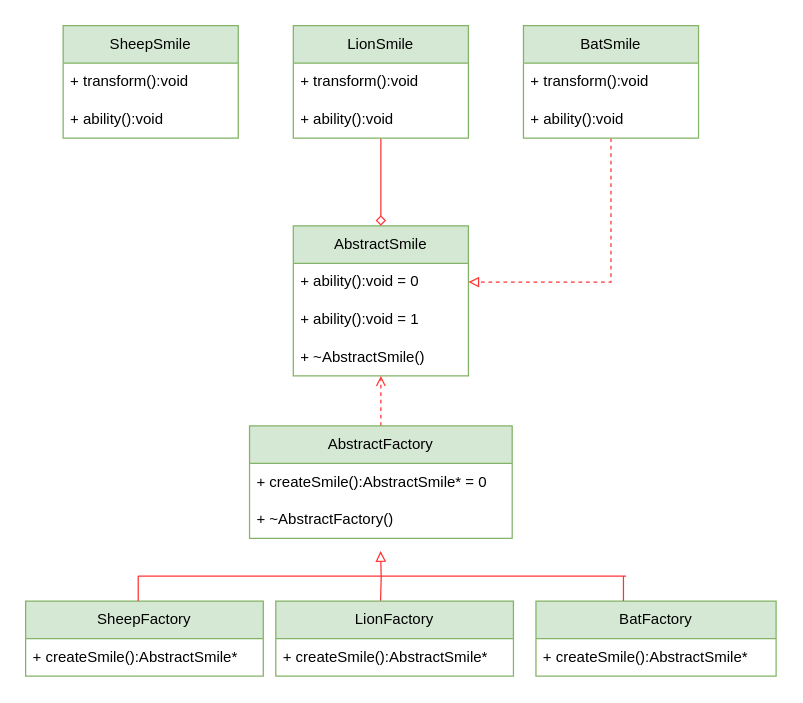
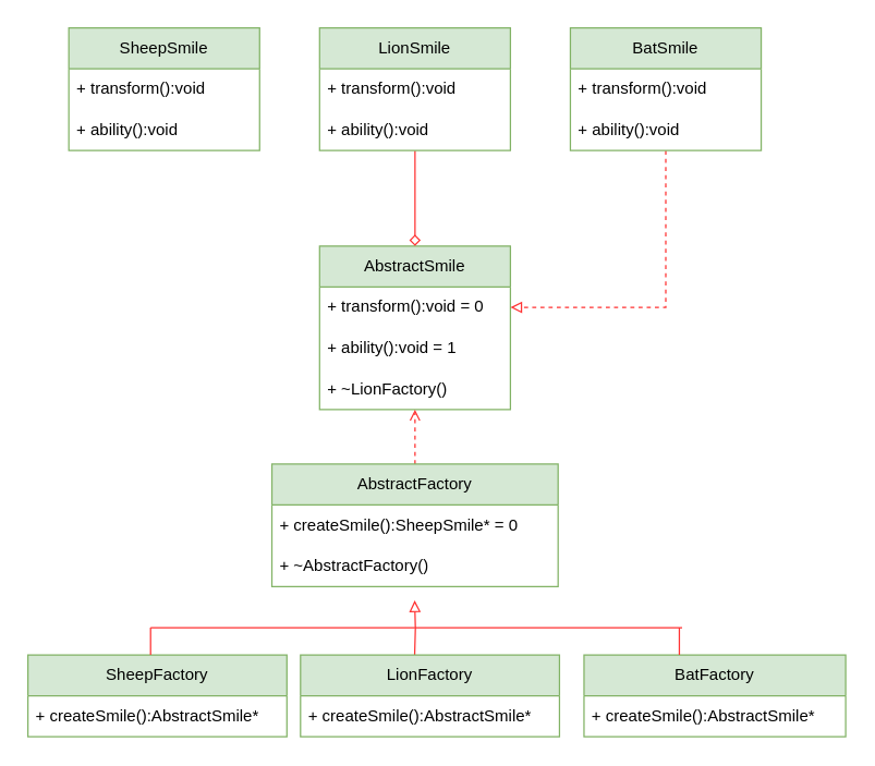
  <mxCell id="0" />
  <mxCell id="1" parent="0" />
  <mxCell id="2" value="AbstractSmile" style="swimlane;fontStyle=0;childLayout=stackLayout;horizontal=1;startSize=30;horizontalStack=0;resizeParent=1;resizeParentMax=0;resizeLast=0;collapsible=1;marginBottom=0;whiteSpace=wrap;html=1;fillColor=#d5e8d4;strokeColor=#82b366;" vertex="1" parent="1"><mxGeometry x="234" y="180" width="140" height="120" as="geometry"><mxRectangle x="344" y="800" width="120" height="30" as="alternateBounds" /></mxGeometry></mxCell>
- <mxCell id="3" value="+ ability():void = 0" style="text;strokeColor=none;fillColor=none;align=left;verticalAlign=middle;spacingLeft=4;spacingRight=4;overflow=hidden;points=[[0,0.5],[1,0.5]];portConstraint=eastwest;rotatable=0;whiteSpace=wrap;html=1;" vertex="1" parent="2"><mxGeometry y="30" width="140" height="30" as="geometry" /></mxCell>
+ <mxCell id="3" value="+ transform():void = 0" style="text;strokeColor=none;fillColor=none;align=left;verticalAlign=middle;spacingLeft=4;spacingRight=4;overflow=hidden;points=[[0,0.5],[1,0.5]];portConstraint=eastwest;rotatable=0;whiteSpace=wrap;html=1;" vertex="1" parent="2"><mxGeometry y="30" width="140" height="30" as="geometry" /></mxCell>
  <mxCell id="4" value="+ ability():void = 1" style="text;strokeColor=none;fillColor=none;align=left;verticalAlign=middle;spacingLeft=4;spacingRight=4;overflow=hidden;points=[[0,0.5],[1,0.5]];portConstraint=eastwest;rotatable=0;whiteSpace=wrap;html=1;" vertex="1" parent="2"><mxGeometry y="60" width="140" height="30" as="geometry" /></mxCell>
- <mxCell id="5" value="+ ~AbstractSmile()" style="text;strokeColor=none;fillColor=none;align=left;verticalAlign=middle;spacingLeft=4;spacingRight=4;overflow=hidden;points=[[0,0.5],[1,0.5]];portConstraint=eastwest;rotatable=0;whiteSpace=wrap;html=1;" vertex="1" parent="2"><mxGeometry y="90" width="140" height="30" as="geometry" /></mxCell>
+ <mxCell id="5" value="+ ~LionFactory()" style="text;strokeColor=none;fillColor=none;align=left;verticalAlign=middle;spacingLeft=4;spacingRight=4;overflow=hidden;points=[[0,0.5],[1,0.5]];portConstraint=eastwest;rotatable=0;whiteSpace=wrap;html=1;" vertex="1" parent="2"><mxGeometry y="90" width="140" height="30" as="geometry" /></mxCell>
  <mxCell id="6" value="SheepSmile" style="swimlane;fontStyle=0;childLayout=stackLayout;horizontal=1;startSize=30;horizontalStack=0;resizeParent=1;resizeParentMax=0;resizeLast=0;collapsible=1;marginBottom=0;whiteSpace=wrap;html=1;fillColor=#d5e8d4;strokeColor=#82b366;" vertex="1" parent="1"><mxGeometry x="50" y="20" width="140" height="90" as="geometry"><mxRectangle x="344" y="800" width="120" height="30" as="alternateBounds" /></mxGeometry></mxCell>
  <mxCell id="7" value="+ transform():void&amp;nbsp;" style="text;strokeColor=none;fillColor=none;align=left;verticalAlign=middle;spacingLeft=4;spacingRight=4;overflow=hidden;points=[[0,0.5],[1,0.5]];portConstraint=eastwest;rotatable=0;whiteSpace=wrap;html=1;" vertex="1" parent="6"><mxGeometry y="30" width="140" height="30" as="geometry" /></mxCell>
  <mxCell id="8" value="+ ability():void&amp;nbsp;" style="text;strokeColor=none;fillColor=none;align=left;verticalAlign=middle;spacingLeft=4;spacingRight=4;overflow=hidden;points=[[0,0.5],[1,0.5]];portConstraint=eastwest;rotatable=0;whiteSpace=wrap;html=1;" vertex="1" parent="6"><mxGeometry y="60" width="140" height="30" as="geometry" /></mxCell>
  <mxCell id="9" style="edgeStyle=orthogonalEdgeStyle;rounded=0;orthogonalLoop=1;jettySize=auto;html=1;entryX=0.5;entryY=0;entryDx=0;entryDy=0;endArrow=diamond;endFill=0;strokeColor=#FF3333;" edge="1" parent="1" source="10" target="2"><mxGeometry relative="1" as="geometry" /></mxCell>
  <mxCell id="10" value="LionSmile" style="swimlane;fontStyle=0;childLayout=stackLayout;horizontal=1;startSize=30;horizontalStack=0;resizeParent=1;resizeParentMax=0;resizeLast=0;collapsible=1;marginBottom=0;whiteSpace=wrap;html=1;fillColor=#d5e8d4;strokeColor=#82b366;" vertex="1" parent="1"><mxGeometry x="234" y="20" width="140" height="90" as="geometry"><mxRectangle x="344" y="800" width="120" height="30" as="alternateBounds" /></mxGeometry></mxCell>
  <mxCell id="11" value="+ transform():void&amp;nbsp;" style="text;strokeColor=none;fillColor=none;align=left;verticalAlign=middle;spacingLeft=4;spacingRight=4;overflow=hidden;points=[[0,0.5],[1,0.5]];portConstraint=eastwest;rotatable=0;whiteSpace=wrap;html=1;" vertex="1" parent="10"><mxGeometry y="30" width="140" height="30" as="geometry" /></mxCell>
  <mxCell id="12" value="+ ability():void&amp;nbsp;" style="text;strokeColor=none;fillColor=none;align=left;verticalAlign=middle;spacingLeft=4;spacingRight=4;overflow=hidden;points=[[0,0.5],[1,0.5]];portConstraint=eastwest;rotatable=0;whiteSpace=wrap;html=1;" vertex="1" parent="10"><mxGeometry y="60" width="140" height="30" as="geometry" /></mxCell>
  <mxCell id="13" style="edgeStyle=orthogonalEdgeStyle;rounded=0;orthogonalLoop=1;jettySize=auto;html=1;endArrow=block;endFill=0;strokeColor=#FF3333;dashed=1;" edge="1" parent="1" source="14" target="3"><mxGeometry relative="1" as="geometry" /></mxCell>
  <mxCell id="14" value="BatSmile" style="swimlane;fontStyle=0;childLayout=stackLayout;horizontal=1;startSize=30;horizontalStack=0;resizeParent=1;resizeParentMax=0;resizeLast=0;collapsible=1;marginBottom=0;whiteSpace=wrap;html=1;fillColor=#d5e8d4;strokeColor=#82b366;" vertex="1" parent="1"><mxGeometry x="418" y="20" width="140" height="90" as="geometry"><mxRectangle x="344" y="800" width="120" height="30" as="alternateBounds" /></mxGeometry></mxCell>
  <mxCell id="15" value="+ transform():void&amp;nbsp;" style="text;strokeColor=none;fillColor=none;align=left;verticalAlign=middle;spacingLeft=4;spacingRight=4;overflow=hidden;points=[[0,0.5],[1,0.5]];portConstraint=eastwest;rotatable=0;whiteSpace=wrap;html=1;" vertex="1" parent="14"><mxGeometry y="30" width="140" height="30" as="geometry" /></mxCell>
  <mxCell id="16" value="+ ability():void&amp;nbsp;" style="text;strokeColor=none;fillColor=none;align=left;verticalAlign=middle;spacingLeft=4;spacingRight=4;overflow=hidden;points=[[0,0.5],[1,0.5]];portConstraint=eastwest;rotatable=0;whiteSpace=wrap;html=1;" vertex="1" parent="14"><mxGeometry y="60" width="140" height="30" as="geometry" /></mxCell>
  <mxCell id="17" style="edgeStyle=orthogonalEdgeStyle;rounded=0;orthogonalLoop=1;jettySize=auto;html=1;dashed=1;endArrow=open;endFill=0;strokeColor=#FF3333;" edge="1" parent="1" source="18"><mxGeometry relative="1" as="geometry"><mxPoint x="304" y="300" as="targetPoint" /></mxGeometry></mxCell>
  <mxCell id="18" value="AbstractFactory" style="swimlane;fontStyle=0;childLayout=stackLayout;horizontal=1;startSize=30;horizontalStack=0;resizeParent=1;resizeParentMax=0;resizeLast=0;collapsible=1;marginBottom=0;whiteSpace=wrap;html=1;fillColor=#d5e8d4;strokeColor=#82b366;" vertex="1" parent="1"><mxGeometry x="199" y="340" width="210" height="90" as="geometry"><mxRectangle x="344" y="800" width="120" height="30" as="alternateBounds" /></mxGeometry></mxCell>
- <mxCell id="19" value="+ createSmile():AbstractSmile* = 0" style="text;strokeColor=none;fillColor=none;align=left;verticalAlign=middle;spacingLeft=4;spacingRight=4;overflow=hidden;points=[[0,0.5],[1,0.5]];portConstraint=eastwest;rotatable=0;whiteSpace=wrap;html=1;" vertex="1" parent="18"><mxGeometry y="30" width="210" height="30" as="geometry" /></mxCell>
+ <mxCell id="19" value="+ createSmile():SheepSmile* = 0" style="text;strokeColor=none;fillColor=none;align=left;verticalAlign=middle;spacingLeft=4;spacingRight=4;overflow=hidden;points=[[0,0.5],[1,0.5]];portConstraint=eastwest;rotatable=0;whiteSpace=wrap;html=1;" vertex="1" parent="18"><mxGeometry y="30" width="210" height="30" as="geometry" /></mxCell>
  <mxCell id="20" value="+ ~AbstractFactory()" style="text;strokeColor=none;fillColor=none;align=left;verticalAlign=middle;spacingLeft=4;spacingRight=4;overflow=hidden;points=[[0,0.5],[1,0.5]];portConstraint=eastwest;rotatable=0;whiteSpace=wrap;html=1;" vertex="1" parent="18"><mxGeometry y="60" width="210" height="30" as="geometry" /></mxCell>
  <mxCell id="21" value="SheepFactory" style="swimlane;fontStyle=0;childLayout=stackLayout;horizontal=1;startSize=30;horizontalStack=0;resizeParent=1;resizeParentMax=0;resizeLast=0;collapsible=1;marginBottom=0;whiteSpace=wrap;html=1;fillColor=#d5e8d4;strokeColor=#82b366;" vertex="1" parent="1"><mxGeometry x="20" y="480" width="190" height="60" as="geometry"><mxRectangle x="344" y="800" width="120" height="30" as="alternateBounds" /></mxGeometry></mxCell>
  <mxCell id="22" value="+ createSmile():AbstractSmile*&amp;nbsp;" style="text;strokeColor=none;fillColor=none;align=left;verticalAlign=middle;spacingLeft=4;spacingRight=4;overflow=hidden;points=[[0,0.5],[1,0.5]];portConstraint=eastwest;rotatable=0;whiteSpace=wrap;html=1;" vertex="1" parent="21"><mxGeometry y="30" width="190" height="30" as="geometry" /></mxCell>
  <mxCell id="23" style="edgeStyle=orthogonalEdgeStyle;rounded=0;orthogonalLoop=1;jettySize=auto;html=1;endArrow=block;endFill=0;strokeColor=#FF3333;" edge="1" parent="1"><mxGeometry relative="1" as="geometry"><mxPoint x="303.75" y="440" as="targetPoint" /><mxPoint x="303.75" y="480" as="sourcePoint" /></mxGeometry></mxCell>
  <mxCell id="24" value="LionFactory" style="swimlane;fontStyle=0;childLayout=stackLayout;horizontal=1;startSize=30;horizontalStack=0;resizeParent=1;resizeParentMax=0;resizeLast=0;collapsible=1;marginBottom=0;whiteSpace=wrap;html=1;fillColor=#d5e8d4;strokeColor=#82b366;" vertex="1" parent="1"><mxGeometry x="220" y="480" width="190" height="60" as="geometry"><mxRectangle x="344" y="800" width="120" height="30" as="alternateBounds" /></mxGeometry></mxCell>
  <mxCell id="25" value="+ createSmile():AbstractSmile*&amp;nbsp;" style="text;strokeColor=none;fillColor=none;align=left;verticalAlign=middle;spacingLeft=4;spacingRight=4;overflow=hidden;points=[[0,0.5],[1,0.5]];portConstraint=eastwest;rotatable=0;whiteSpace=wrap;html=1;" vertex="1" parent="24"><mxGeometry y="30" width="190" height="30" as="geometry" /></mxCell>
  <mxCell id="26" value="BatFactory" style="swimlane;fontStyle=0;childLayout=stackLayout;horizontal=1;startSize=30;horizontalStack=0;resizeParent=1;resizeParentMax=0;resizeLast=0;collapsible=1;marginBottom=0;whiteSpace=wrap;html=1;fillColor=#d5e8d4;strokeColor=#82b366;" vertex="1" parent="1"><mxGeometry x="428" y="480" width="192" height="60" as="geometry"><mxRectangle x="344" y="800" width="120" height="30" as="alternateBounds" /></mxGeometry></mxCell>
  <mxCell id="27" value="+ createSmile():AbstractSmile*&amp;nbsp;" style="text;strokeColor=none;fillColor=none;align=left;verticalAlign=middle;spacingLeft=4;spacingRight=4;overflow=hidden;points=[[0,0.5],[1,0.5]];portConstraint=eastwest;rotatable=0;whiteSpace=wrap;html=1;" vertex="1" parent="26"><mxGeometry y="30" width="192" height="30" as="geometry" /></mxCell>
  <mxCell id="28" value="" style="endArrow=none;html=1;rounded=0;strokeColor=#FF3333;" edge="1" parent="1"><mxGeometry width="50" height="50" relative="1" as="geometry"><mxPoint x="110" y="460" as="sourcePoint" /><mxPoint x="304" y="460" as="targetPoint" /></mxGeometry></mxCell>
  <mxCell id="29" value="" style="endArrow=none;html=1;rounded=0;strokeColor=#FF3333;" edge="1" parent="1"><mxGeometry width="50" height="50" relative="1" as="geometry"><mxPoint x="110" y="480" as="sourcePoint" /><mxPoint x="110" y="460" as="targetPoint" /></mxGeometry></mxCell>
  <mxCell id="30" value="" style="endArrow=none;html=1;rounded=0;strokeColor=#FF3333;" edge="1" parent="1"><mxGeometry width="50" height="50" relative="1" as="geometry"><mxPoint x="304" y="460" as="sourcePoint" /><mxPoint x="500" y="460" as="targetPoint" /></mxGeometry></mxCell>
  <mxCell id="31" value="" style="endArrow=none;html=1;rounded=0;strokeColor=#FF3333;" edge="1" parent="1"><mxGeometry width="50" height="50" relative="1" as="geometry"><mxPoint x="497.95" y="480" as="sourcePoint" /><mxPoint x="497.95" y="460" as="targetPoint" /></mxGeometry></mxCell>
